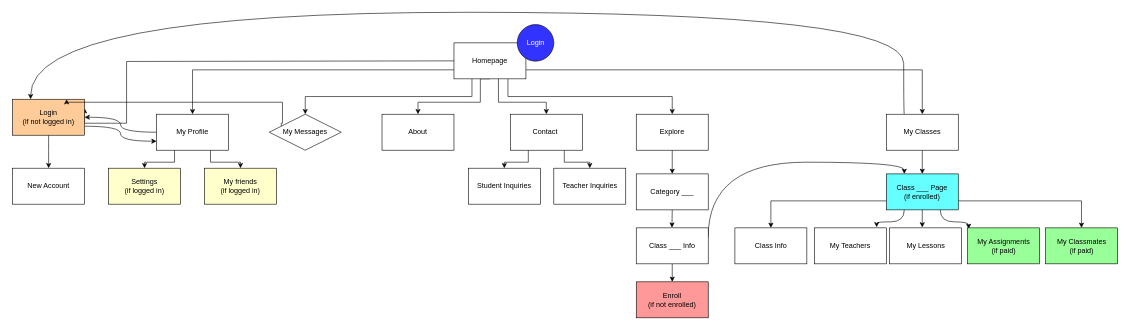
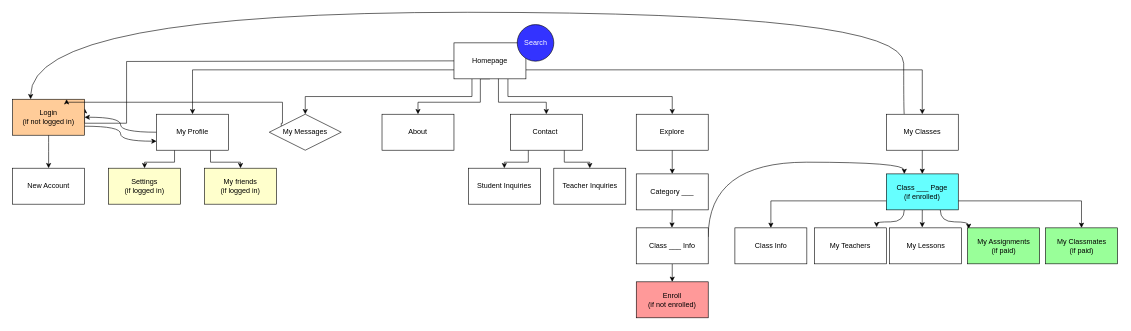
  <mxCell id="0" />
  <mxCell id="1" parent="0" />
  <mxCell id="2" style="edgeStyle=orthogonalEdgeStyle;rounded=0;orthogonalLoop=1;jettySize=auto;html=1;exitX=1;exitY=0.75;exitDx=0;exitDy=0;entryX=0.5;entryY=0;entryDx=0;entryDy=0;" edge="1" parent="1" source="8" target="14"><mxGeometry relative="1" as="geometry" /></mxCell>
  <mxCell id="3" style="edgeStyle=orthogonalEdgeStyle;rounded=0;orthogonalLoop=1;jettySize=auto;html=1;exitX=0.75;exitY=1;exitDx=0;exitDy=0;" edge="1" parent="1" source="8" target="17"><mxGeometry relative="1" as="geometry" /></mxCell>
  <mxCell id="4" style="edgeStyle=orthogonalEdgeStyle;rounded=0;orthogonalLoop=1;jettySize=auto;html=1;exitX=0.5;exitY=1;exitDx=0;exitDy=0;entryX=0.5;entryY=0;entryDx=0;entryDy=0;" edge="1" parent="1" source="8" target="18"><mxGeometry relative="1" as="geometry"><Array as="points"><mxPoint y="131" x="800" /><mxPoint y="170" x="800" /><mxPoint x="696" y="170" /></Array></mxGeometry></mxCell>
  <mxCell id="5" style="edgeStyle=orthogonalEdgeStyle;rounded=0;orthogonalLoop=1;jettySize=auto;html=1;exitX=0;exitY=0.5;exitDx=0;exitDy=0;entryX=1;entryY=0.25;entryDx=0;entryDy=0;" edge="1" parent="1" source="8" target="11"><mxGeometry relative="1" as="geometry"><Array as="points"><mxPoint x="210" y="102" /><mxPoint x="210" y="205" /></Array></mxGeometry></mxCell>
  <mxCell id="6" style="edgeStyle=orthogonalEdgeStyle;rounded=0;orthogonalLoop=1;jettySize=auto;html=1;exitX=0;exitY=0.75;exitDx=0;exitDy=0;" edge="1" parent="1" source="8" target="45"><mxGeometry relative="1" as="geometry" /></mxCell>
  <mxCell id="7" style="edgeStyle=orthogonalEdgeStyle;rounded=0;orthogonalLoop=1;jettySize=auto;html=1;exitX=0.25;exitY=1;exitDx=0;exitDy=0;entryX=0.5;entryY=0;entryDx=0;entryDy=0;" edge="1" parent="1" source="8" target="49"><mxGeometry relative="1" as="geometry" /></mxCell>
  <mxCell id="8" value="Homepage&lt;br&gt;" style="rounded=0;whiteSpace=wrap;html=1;" vertex="1" parent="1"><mxGeometry x="756" y="71" width="120" height="60" as="geometry" /></mxCell>
  <mxCell id="9" style="edgeStyle=orthogonalEdgeStyle;curved=1;rounded=0;orthogonalLoop=1;jettySize=auto;html=1;exitX=0.5;exitY=1;exitDx=0;exitDy=0;entryX=0.5;entryY=0;entryDx=0;entryDy=0;" edge="1" parent="1" source="11" target="46"><mxGeometry relative="1" as="geometry" /></mxCell>
  <mxCell id="10" style="edgeStyle=orthogonalEdgeStyle;curved=1;rounded=0;orthogonalLoop=1;jettySize=auto;html=1;exitX=1;exitY=0.75;exitDx=0;exitDy=0;entryX=0;entryY=0.75;entryDx=0;entryDy=0;" edge="1" parent="1" source="11" target="45"><mxGeometry relative="1" as="geometry" /></mxCell>
  <mxCell id="11" value="Login&lt;br&gt;(if not logged in)&lt;br&gt;" style="rounded=0;whiteSpace=wrap;html=1;fillColor=#FFCC99;" vertex="1" parent="1"><mxGeometry x="20" y="165" width="120" height="60" as="geometry" /></mxCell>
  <mxCell id="12" style="edgeStyle=orthogonalEdgeStyle;rounded=0;orthogonalLoop=1;jettySize=auto;html=1;exitX=0.5;exitY=1;exitDx=0;exitDy=0;entryX=0.5;entryY=0;entryDx=0;entryDy=0;" edge="1" parent="1" source="14" target="26"><mxGeometry relative="1" as="geometry" /></mxCell>
  <mxCell id="13" style="edgeStyle=orthogonalEdgeStyle;curved=1;rounded=0;orthogonalLoop=1;jettySize=auto;html=1;exitX=0.25;exitY=0;exitDx=0;exitDy=0;entryX=0.25;entryY=0;entryDx=0;entryDy=0;" edge="1" parent="1" source="14" target="11"><mxGeometry relative="1" as="geometry"><Array as="points"><mxPoint x="1506" y="20" /><mxPoint x="50" y="20" /></Array></mxGeometry></mxCell>
  <mxCell id="14" value="My Classes" style="rounded=0;whiteSpace=wrap;html=1;" vertex="1" parent="1"><mxGeometry x="1477" y="190" width="120" height="60" as="geometry" /></mxCell>
- <mxCell id="15" value="&lt;font color=&quot;#ffffff&quot;&gt;Login&lt;/font&gt;" style="ellipse;whiteSpace=wrap;html=1;aspect=fixed;fillColor=#3333FF;" vertex="1" parent="1"><mxGeometry x="861.5" y="40.5" width="61" height="61" as="geometry" /></mxCell>
+ <mxCell id="15" value="&lt;font color=&quot;#ffffff&quot;&gt;Search&lt;/font&gt;" style="ellipse;whiteSpace=wrap;html=1;aspect=fixed;fillColor=#3333FF;" vertex="1" parent="1"><mxGeometry x="861.5" y="40.5" width="61" height="61" as="geometry" /></mxCell>
  <mxCell id="16" style="edgeStyle=orthogonalEdgeStyle;rounded=0;orthogonalLoop=1;jettySize=auto;html=1;exitX=0.5;exitY=1;exitDx=0;exitDy=0;entryX=0.5;entryY=0;entryDx=0;entryDy=0;" edge="1" parent="1" source="17" target="20"><mxGeometry relative="1" as="geometry" /></mxCell>
  <mxCell id="17" value="Explore" style="rounded=0;whiteSpace=wrap;html=1;" vertex="1" parent="1"><mxGeometry x="1060" y="190" width="120" height="60" as="geometry" /></mxCell>
  <mxCell id="18" value="About" style="rounded=0;whiteSpace=wrap;html=1;" vertex="1" parent="1"><mxGeometry x="636" y="190" width="120" height="60" as="geometry" /></mxCell>
  <mxCell id="19" style="edgeStyle=orthogonalEdgeStyle;rounded=0;orthogonalLoop=1;jettySize=auto;html=1;exitX=0.5;exitY=1;exitDx=0;exitDy=0;entryX=0.5;entryY=0;entryDx=0;entryDy=0;" edge="1" parent="1" source="20"><mxGeometry relative="1" as="geometry"><mxPoint x="1119.529" y="379.118" as="targetPoint" /></mxGeometry></mxCell>
  <mxCell id="20" value="Category ___" style="rounded=0;whiteSpace=wrap;html=1;" vertex="1" parent="1"><mxGeometry x="1060" y="289.5" width="120" height="60" as="geometry" /></mxCell>
  <mxCell id="21" style="edgeStyle=orthogonalEdgeStyle;rounded=0;orthogonalLoop=1;jettySize=auto;html=1;exitX=0;exitY=0.75;exitDx=0;exitDy=0;entryX=0.5;entryY=0;entryDx=0;entryDy=0;" edge="1" parent="1" source="26" target="27"><mxGeometry relative="1" as="geometry" /></mxCell>
  <mxCell id="22" style="edgeStyle=orthogonalEdgeStyle;rounded=0;orthogonalLoop=1;jettySize=auto;html=1;exitX=1;exitY=0.75;exitDx=0;exitDy=0;entryX=0.5;entryY=0;entryDx=0;entryDy=0;" edge="1" parent="1" source="26" target="29"><mxGeometry relative="1" as="geometry" /></mxCell>
  <mxCell id="23" style="edgeStyle=orthogonalEdgeStyle;rounded=0;orthogonalLoop=1;jettySize=auto;html=1;exitX=0.5;exitY=1;exitDx=0;exitDy=0;" edge="1" parent="1" source="26"><mxGeometry relative="1" as="geometry"><mxPoint x="1536.912" y="378.706" as="targetPoint" /></mxGeometry></mxCell>
  <mxCell id="24" style="edgeStyle=orthogonalEdgeStyle;curved=1;rounded=0;orthogonalLoop=1;jettySize=auto;html=1;exitX=0.75;exitY=1;exitDx=0;exitDy=0;entryX=0.015;entryY=0.029;entryDx=0;entryDy=0;entryPerimeter=0;" edge="1" parent="1" source="26" target="33"><mxGeometry relative="1" as="geometry" /></mxCell>
  <mxCell id="25" style="edgeStyle=orthogonalEdgeStyle;curved=1;rounded=0;orthogonalLoop=1;jettySize=auto;html=1;exitX=0.25;exitY=1;exitDx=0;exitDy=0;entryX=0.866;entryY=-0.018;entryDx=0;entryDy=0;entryPerimeter=0;" edge="1" parent="1" source="26" target="28"><mxGeometry relative="1" as="geometry" /></mxCell>
  <mxCell id="26" value="Class ___ Page&lt;br&gt;(if enrolled)&lt;br&gt;" style="rounded=0;whiteSpace=wrap;html=1;fillColor=#66FFFF;" vertex="1" parent="1"><mxGeometry x="1477" y="289.5" width="120" height="60" as="geometry" /></mxCell>
  <mxCell id="27" value="Class Info" style="rounded=0;whiteSpace=wrap;html=1;" vertex="1" parent="1"><mxGeometry x="1224.5" y="379.5" width="120" height="60" as="geometry" /></mxCell>
  <mxCell id="28" value="My Teachers&lt;br&gt;" style="rounded=0;whiteSpace=wrap;html=1;fillColor=#FFFFFF;" vertex="1" parent="1"><mxGeometry x="1357" y="379.5" width="120" height="60" as="geometry" /></mxCell>
  <mxCell id="29" value="My Classmates&lt;br&gt;(if paid)&lt;br&gt;" style="rounded=0;whiteSpace=wrap;html=1;fillColor=#99FF99;" vertex="1" parent="1"><mxGeometry x="1742.5" y="379.5" width="120" height="60" as="geometry" /></mxCell>
  <mxCell id="30" style="edgeStyle=orthogonalEdgeStyle;rounded=0;orthogonalLoop=1;jettySize=auto;html=1;exitX=0.5;exitY=1;exitDx=0;exitDy=0;entryX=0.5;entryY=0;entryDx=0;entryDy=0;" edge="1" parent="1" source="32" target="35"><mxGeometry relative="1" as="geometry" /></mxCell>
  <mxCell id="31" style="edgeStyle=orthogonalEdgeStyle;curved=1;rounded=0;orthogonalLoop=1;jettySize=auto;html=1;exitX=1;exitY=0.25;exitDx=0;exitDy=0;entryX=0.25;entryY=0;entryDx=0;entryDy=0;" edge="1" parent="1" source="32" target="26"><mxGeometry relative="1" as="geometry"><Array as="points"><mxPoint x="1180" y="270" /><mxPoint x="1507" y="270" /></Array></mxGeometry></mxCell>
  <mxCell id="32" value="Class ___ Info" style="rounded=0;whiteSpace=wrap;html=1;" vertex="1" parent="1"><mxGeometry x="1060" y="379.5" width="120" height="60" as="geometry" /></mxCell>
  <mxCell id="33" value="My Assignments&lt;br&gt;(if paid)&lt;br&gt;" style="rounded=0;whiteSpace=wrap;html=1;fillColor=#99FF99;" vertex="1" parent="1"><mxGeometry x="1612.5" y="379.5" width="120" height="60" as="geometry" /></mxCell>
  <mxCell id="34" value="My Lessons" style="rounded=0;whiteSpace=wrap;html=1;" vertex="1" parent="1"><mxGeometry x="1482.5" y="379.5" width="120" height="60" as="geometry" /></mxCell>
  <mxCell id="35" value="Enroll&lt;br&gt;(if not enrolled)&lt;br&gt;" style="rounded=0;whiteSpace=wrap;html=1;fillColor=#FF9999;" vertex="1" parent="1"><mxGeometry x="1060" y="469.5" width="120" height="60" as="geometry" /></mxCell>
  <mxCell id="36" style="edgeStyle=orthogonalEdgeStyle;rounded=0;orthogonalLoop=1;jettySize=auto;html=1;exitX=0.25;exitY=1;exitDx=0;exitDy=0;entryX=0.5;entryY=0;entryDx=0;entryDy=0;" edge="1" parent="1" source="38" target="40"><mxGeometry relative="1" as="geometry" /></mxCell>
  <mxCell id="37" style="edgeStyle=orthogonalEdgeStyle;rounded=0;orthogonalLoop=1;jettySize=auto;html=1;exitX=0.75;exitY=1;exitDx=0;exitDy=0;entryX=0.5;entryY=0;entryDx=0;entryDy=0;" edge="1" parent="1" source="38" target="41"><mxGeometry relative="1" as="geometry" /></mxCell>
  <mxCell id="38" value="Contact&amp;nbsp;" style="rounded=0;whiteSpace=wrap;html=1;" vertex="1" parent="1"><mxGeometry x="850" y="190" width="120" height="60" as="geometry" /></mxCell>
  <mxCell id="39" style="edgeStyle=orthogonalEdgeStyle;rounded=0;orthogonalLoop=1;jettySize=auto;html=1;exitX=0.5;exitY=1;exitDx=0;exitDy=0;entryX=0.5;entryY=0;entryDx=0;entryDy=0;" edge="1" parent="1" target="38"><mxGeometry relative="1" as="geometry"><mxPoint x="830.176" y="130.882" as="sourcePoint" /><mxPoint x="830.176" y="189.706" as="targetPoint" /><Array as="points"><mxPoint x="830" y="170" /><mxPoint x="910" y="170" /></Array></mxGeometry></mxCell>
  <mxCell id="40" value="Student Inquiries" style="rounded=0;whiteSpace=wrap;html=1;" vertex="1" parent="1"><mxGeometry x="780" y="280" width="120" height="60" as="geometry" /></mxCell>
  <mxCell id="41" value="Teacher Inquiries" style="rounded=0;whiteSpace=wrap;html=1;" vertex="1" parent="1"><mxGeometry x="922.5" y="280" width="120" height="60" as="geometry" /></mxCell>
  <mxCell id="42" style="edgeStyle=orthogonalEdgeStyle;curved=1;rounded=0;orthogonalLoop=1;jettySize=auto;html=1;exitX=0;exitY=0.5;exitDx=0;exitDy=0;entryX=1;entryY=0.5;entryDx=0;entryDy=0;" edge="1" parent="1" source="45" target="11"><mxGeometry relative="1" as="geometry" /></mxCell>
  <mxCell id="43" style="edgeStyle=orthogonalEdgeStyle;rounded=0;orthogonalLoop=1;jettySize=auto;html=1;exitX=0.25;exitY=1;exitDx=0;exitDy=0;entryX=0.5;entryY=0;entryDx=0;entryDy=0;" edge="1" parent="1" source="45" target="47"><mxGeometry relative="1" as="geometry" /></mxCell>
  <mxCell id="44" style="edgeStyle=orthogonalEdgeStyle;rounded=0;orthogonalLoop=1;jettySize=auto;html=1;exitX=0.75;exitY=1;exitDx=0;exitDy=0;entryX=0.5;entryY=0;entryDx=0;entryDy=0;" edge="1" parent="1" source="45" target="50"><mxGeometry relative="1" as="geometry" /></mxCell>
  <mxCell id="45" value="My Profile&lt;br&gt;" style="rounded=0;whiteSpace=wrap;html=1;fillColor=#FFFFFF;" vertex="1" parent="1"><mxGeometry x="260" y="190" width="120" height="60" as="geometry" /></mxCell>
  <mxCell id="46" value="New Account&lt;br&gt;" style="rounded=0;whiteSpace=wrap;html=1;" vertex="1" parent="1"><mxGeometry x="20" y="280" width="120" height="60" as="geometry" /></mxCell>
  <mxCell id="47" value="Settings&lt;br&gt;(if logged in)&lt;br&gt;" style="rounded=0;whiteSpace=wrap;html=1;fillColor=#FFFFCC;" vertex="1" parent="1"><mxGeometry x="180" y="280" width="120" height="60" as="geometry" /></mxCell>
  <mxCell id="48" style="edgeStyle=orthogonalEdgeStyle;rounded=0;orthogonalLoop=1;jettySize=auto;html=1;exitX=0;exitY=0.25;exitDx=0;exitDy=0;entryX=0.75;entryY=0;entryDx=0;entryDy=0;" edge="1" parent="1" source="49" target="11"><mxGeometry relative="1" as="geometry"><Array as="points"><mxPoint x="470" y="205" /><mxPoint x="470" y="170" /><mxPoint x="110" y="170" /></Array></mxGeometry></mxCell>
  <mxCell id="49" value="My Messages&lt;br&gt;" style="rhombus;whiteSpace=wrap;html=1;fillColor=#FFFFFF;" vertex="1" parent="1"><mxGeometry x="448" y="190" width="120" height="60" as="geometry" /></mxCell>
  <mxCell id="50" value="My friends&lt;br&gt;(if logged in)&lt;br&gt;" style="rounded=0;whiteSpace=wrap;html=1;fillColor=#FFFFCC;" vertex="1" parent="1"><mxGeometry x="340" y="280" width="120" height="60" as="geometry" /></mxCell>
